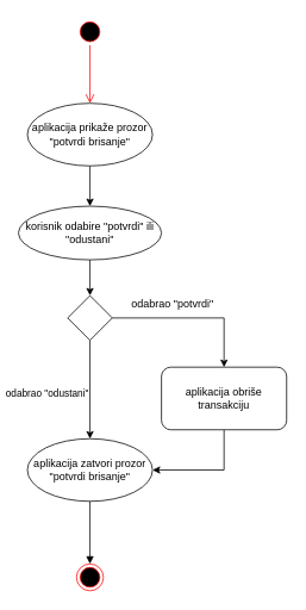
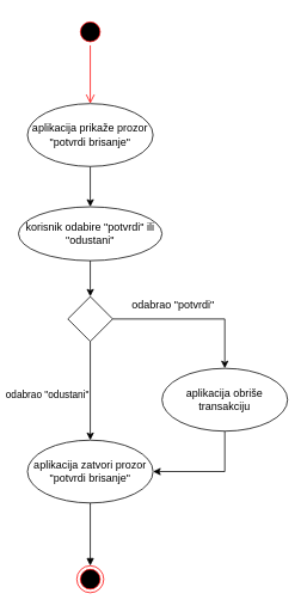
  <mxCell id="0" />
  <mxCell id="1" parent="0" />
  <mxCell id="2" style="edgeStyle=orthogonalEdgeStyle;rounded=0;orthogonalLoop=1;jettySize=auto;html=1;exitX=0.5;exitY=1;exitDx=0;exitDy=0;" parent="1" source="3" target="5" edge="1"><mxGeometry relative="1" as="geometry" /></mxCell>
  <mxCell id="3" value="aplikacija prikaže prozor &quot;potvrdi brisanje&quot;" style="ellipse;whiteSpace=wrap;html=1;" parent="1" vertex="1"><mxGeometry x="30" y="115" width="140" height="70" as="geometry" /></mxCell>
  <mxCell id="4" style="edgeStyle=orthogonalEdgeStyle;rounded=0;orthogonalLoop=1;jettySize=auto;html=1;exitX=0.5;exitY=1;exitDx=0;exitDy=0;" parent="1" source="5" target="13" edge="1"><mxGeometry relative="1" as="geometry" /></mxCell>
  <mxCell id="5" value="korisnik odabire &quot;potvrdi&quot; ili &quot;odustani&quot;" style="ellipse;whiteSpace=wrap;html=1;" parent="1" vertex="1"><mxGeometry x="20" y="230" width="160" height="60" as="geometry" /></mxCell>
  <mxCell id="6" style="edgeStyle=orthogonalEdgeStyle;rounded=0;orthogonalLoop=1;jettySize=auto;html=1;exitX=0.5;exitY=1;exitDx=0;exitDy=0;entryX=1;entryY=0.5;entryDx=0;entryDy=0;" parent="1" source="7" target="14" edge="1"><mxGeometry relative="1" as="geometry" /></mxCell>
- <mxCell id="7" value="aplikacija obriše transakciju" style="whiteSpace=wrap;html=1;rounded=1;" parent="1" vertex="1"><mxGeometry x="180" y="410" width="140" height="70" as="geometry" /></mxCell>
+ <mxCell id="7" value="aplikacija obriše transakciju" style="ellipse;whiteSpace=wrap;html=1;" parent="1" vertex="1"><mxGeometry x="180" y="410" width="140" height="70" as="geometry" /></mxCell>
  <mxCell id="8" value="" style="ellipse;html=1;shape=endState;fillColor=#000000;strokeColor=#ff0000;" parent="1" vertex="1"><mxGeometry x="85" y="630" width="30" height="30" as="geometry" /></mxCell>
  <mxCell id="9" value="" style="ellipse;html=1;shape=startState;fillColor=#000000;strokeColor=#ff0000;" parent="1" vertex="1"><mxGeometry x="85" y="20" width="30" height="30" as="geometry" /></mxCell>
  <mxCell id="10" value="" style="edgeStyle=orthogonalEdgeStyle;html=1;verticalAlign=bottom;endArrow=open;endSize=8;strokeColor=#ff0000;entryX=0.5;entryY=0;entryDx=0;entryDy=0;" parent="1" source="9" target="3" edge="1"><mxGeometry relative="1" as="geometry"><mxPoint x="100" y="110" as="targetPoint" /></mxGeometry></mxCell>
  <mxCell id="11" value="odabrao &quot;odustani&quot;" style="edgeStyle=orthogonalEdgeStyle;rounded=0;orthogonalLoop=1;jettySize=auto;html=1;exitX=0.5;exitY=1;exitDx=0;exitDy=0;exitPerimeter=0;" parent="1" source="13" target="14" edge="1"><mxGeometry x="0.091" y="-48" relative="1" as="geometry"><mxPoint as="offset" /></mxGeometry></mxCell>
  <mxCell id="12" style="edgeStyle=orthogonalEdgeStyle;rounded=0;orthogonalLoop=1;jettySize=auto;html=1;exitX=1;exitY=0.5;exitDx=0;exitDy=0;exitPerimeter=0;entryX=0.5;entryY=0;entryDx=0;entryDy=0;" parent="1" source="13" target="7" edge="1"><mxGeometry relative="1" as="geometry" /></mxCell>
  <mxCell id="13" value="" style="strokeWidth=1;html=1;shape=mxgraph.flowchart.decision;whiteSpace=wrap;" parent="1" vertex="1"><mxGeometry x="75" y="330" width="50" height="50" as="geometry" /></mxCell>
  <mxCell id="14" value="aplikacija zatvori prozor &quot;potvrdi brisanje&quot;" style="ellipse;whiteSpace=wrap;html=1;strokeWidth=1;" parent="1" vertex="1"><mxGeometry x="30" y="490" width="140" height="70" as="geometry" /></mxCell>
  <mxCell id="15" value="" style="html=1;verticalAlign=bottom;endArrow=block;exitX=0.5;exitY=1;exitDx=0;exitDy=0;entryX=0.5;entryY=0;entryDx=0;entryDy=0;" parent="1" source="14" target="8" edge="1"><mxGeometry width="80" relative="1" as="geometry"><mxPoint x="22" y="670" as="sourcePoint" /><mxPoint x="102" y="620" as="targetPoint" /></mxGeometry></mxCell>
  <mxCell id="16" value="odabrao &quot;potvrdi&quot;" style="text;html=1;align=center;verticalAlign=middle;resizable=0;points=[];;autosize=1;" parent="1" vertex="1"><mxGeometry x="137" y="330" width="110" height="20" as="geometry" /></mxCell>
